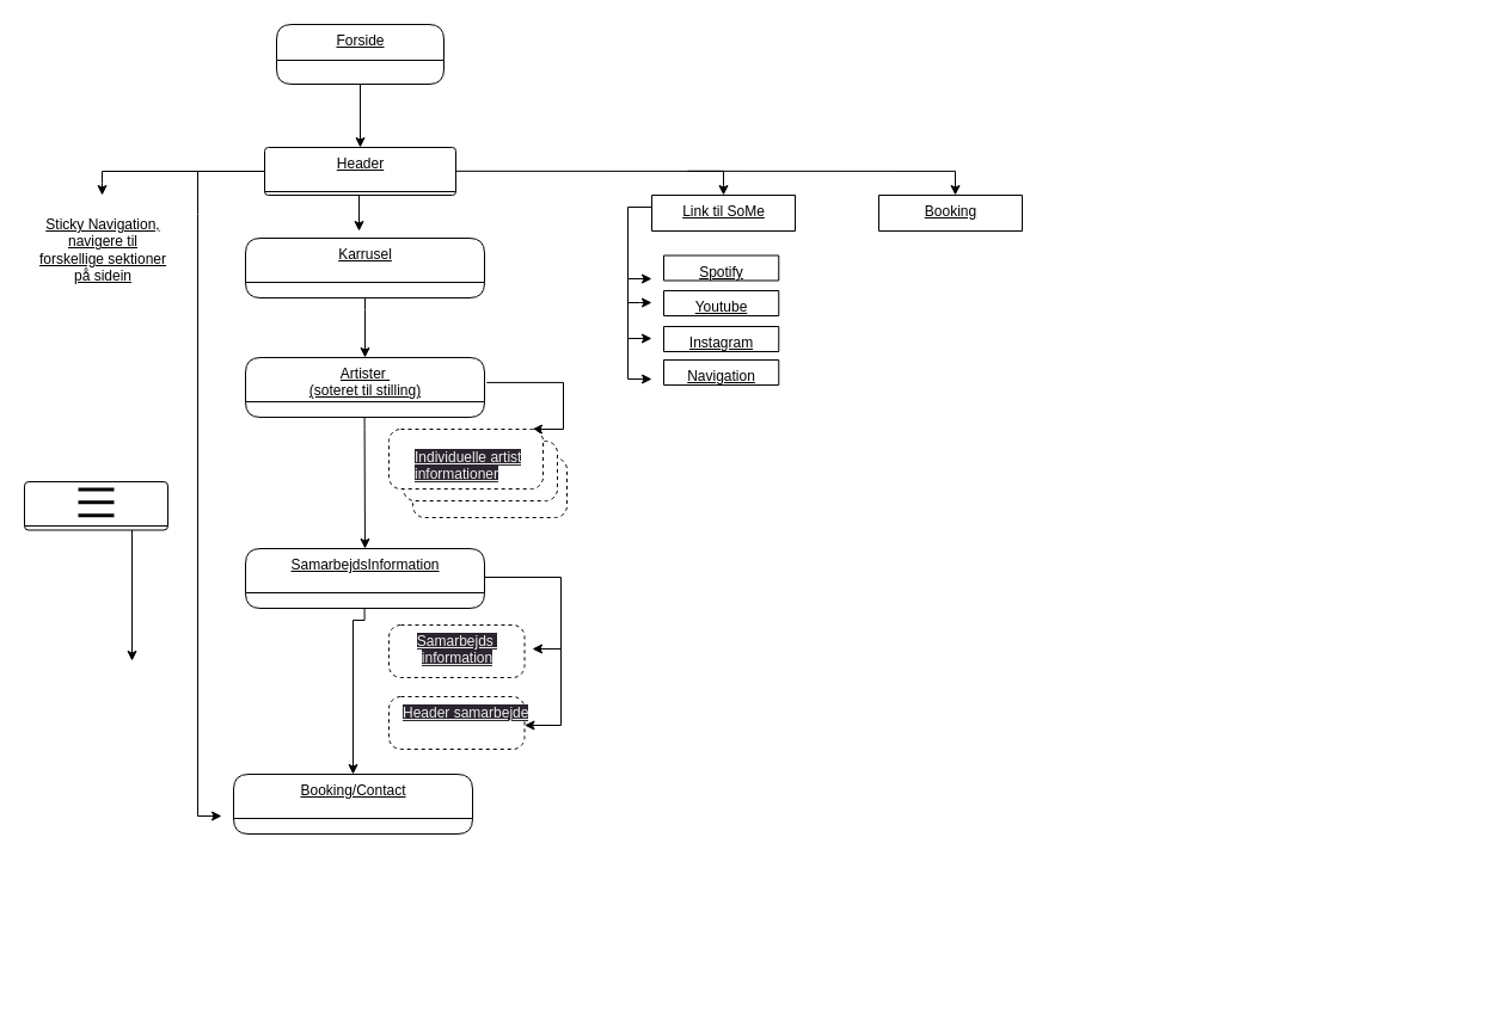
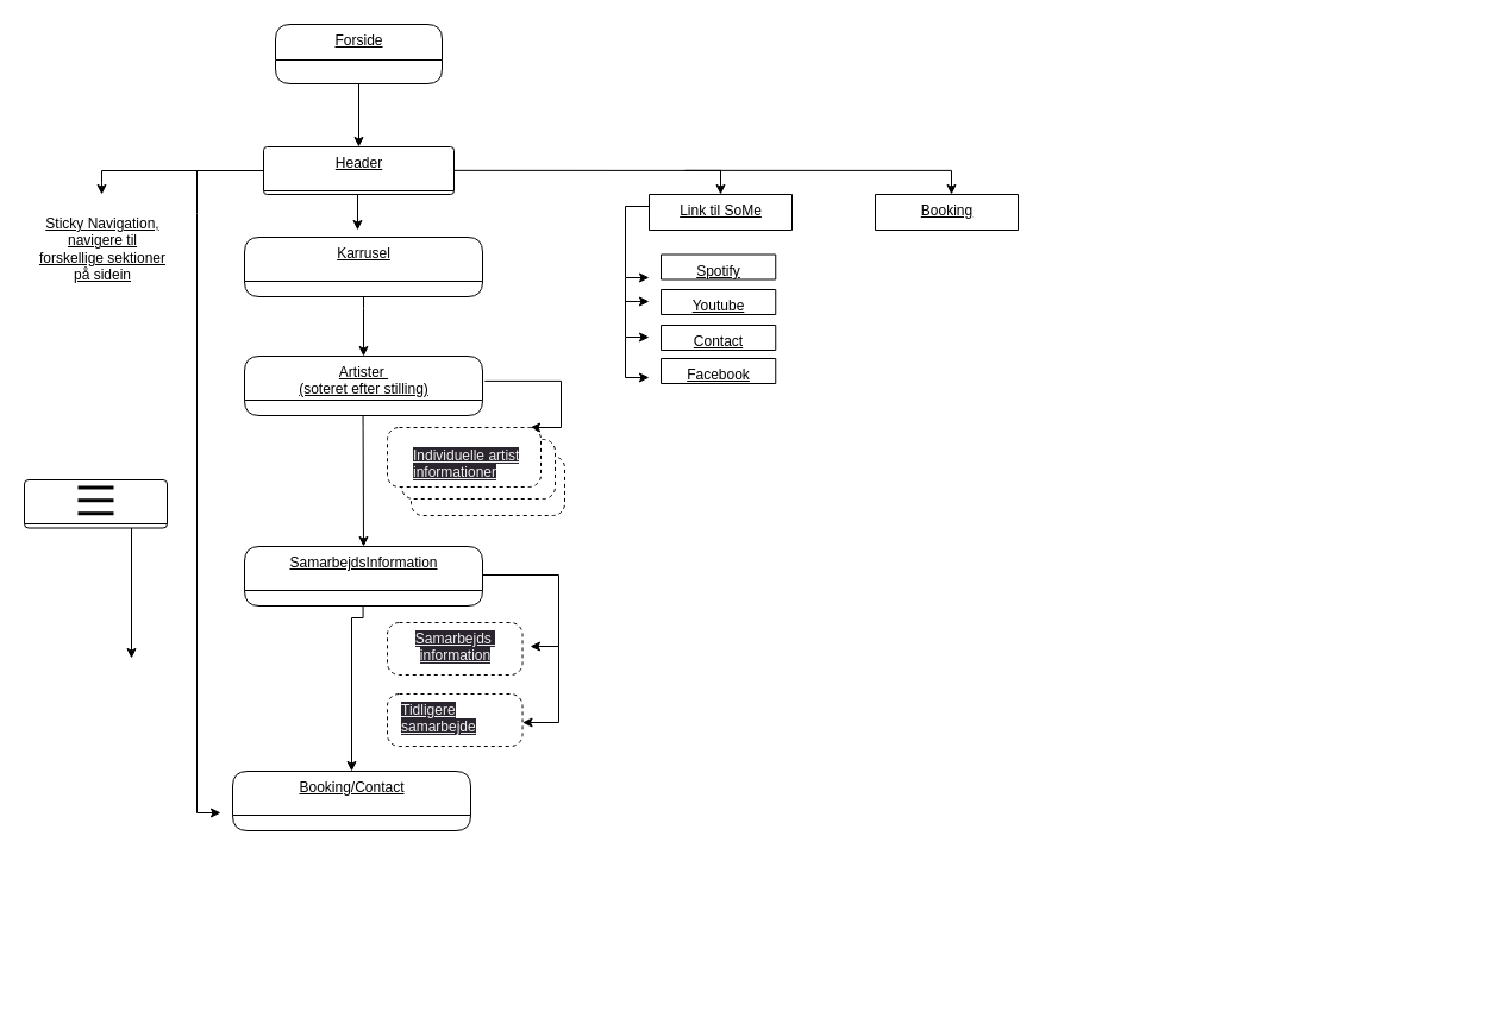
  <mxCell id="0" />
  <mxCell id="1" parent="0" />
  <mxCell id="2" style="edgeStyle=orthogonalEdgeStyle;rounded=0;html=1;entryX=1;entryY=0.25;entryDx=0;entryDy=0;exitX=0.75;exitY=1;exitDx=0;exitDy=0;" edge="1" parent="1"><mxGeometry relative="1" as="geometry"><Array as="points"><mxPoint x="888" y="732" /><mxPoint x="1235" y="732" /><mxPoint x="1235" y="214" /></Array><mxPoint x="436" y="214" as="targetPoint" /></mxGeometry></mxCell>
  <mxCell id="3" value="" style="html=1;align=center;verticalAlign=top;rounded=1;absoluteArcSize=1;arcSize=20;dashed=1;" vertex="1" parent="1"><mxGeometry x="345" y="383" width="129" height="50" as="geometry" /></mxCell>
  <mxCell id="4" value="Karrusel" style="swimlane;fontStyle=4;align=center;verticalAlign=top;childLayout=stackLayout;horizontal=1;startSize=37;horizontalStack=0;resizeParent=1;resizeParentMax=0;resizeLast=0;collapsible=0;marginBottom=0;html=1;rounded=1;absoluteArcSize=1;arcSize=25;" vertex="1" parent="1"><mxGeometry x="205" y="199" width="200" height="50" as="geometry" /></mxCell>
  <mxCell id="5" value="&lt;span style=&quot;font-size: 12px&quot;&gt;&lt;br&gt;&lt;/span&gt;" style="edgeStyle=orthogonalEdgeStyle;rounded=0;orthogonalLoop=1;jettySize=auto;html=1;entryX=0.5;entryY=0;entryDx=0;entryDy=0;" edge="1" parent="1" target="20"><mxGeometry relative="1" as="geometry"><mxPoint x="302.97" y="70" as="sourcePoint" /><mxPoint x="303.97" y="140" as="targetPoint" /><Array as="points"><mxPoint x="301" y="70" /></Array></mxGeometry></mxCell>
  <mxCell id="6" value="Forside" style="swimlane;fontStyle=4;align=center;verticalAlign=top;childLayout=stackLayout;horizontal=1;startSize=30;horizontalStack=0;resizeParent=1;resizeParentMax=0;resizeLast=0;collapsible=0;marginBottom=0;html=1;rounded=1;absoluteArcSize=1;arcSize=25;" vertex="1" parent="1"><mxGeometry x="231" y="20" width="140" height="50" as="geometry" /></mxCell>
  <mxCell id="7" value="&lt;span style=&quot;font-size: 12px&quot;&gt;&lt;br&gt;&lt;/span&gt;" style="edgeStyle=orthogonalEdgeStyle;rounded=0;orthogonalLoop=1;jettySize=auto;html=1;exitX=0.5;exitY=1;exitDx=0;exitDy=0;" edge="1" parent="1" source="4"><mxGeometry relative="1" as="geometry"><mxPoint x="385" y="302" as="sourcePoint" /><mxPoint x="305" y="299" as="targetPoint" /><Array as="points"><mxPoint x="305" y="259" /><mxPoint x="305" y="259" /></Array></mxGeometry></mxCell>
- <mxCell id="8" value="Artister&amp;nbsp;&lt;br&gt;(soteret til stilling)" style="swimlane;fontStyle=4;align=center;verticalAlign=top;childLayout=stackLayout;horizontal=1;startSize=37;horizontalStack=0;resizeParent=1;resizeParentMax=0;resizeLast=0;collapsible=0;marginBottom=0;html=1;rounded=1;absoluteArcSize=1;arcSize=25;" vertex="1" parent="1"><mxGeometry x="205" y="299" width="200" height="50" as="geometry" /></mxCell>
+ <mxCell id="8" value="Artister&amp;nbsp;&lt;br&gt;(soteret efter stilling)" style="swimlane;fontStyle=4;align=center;verticalAlign=top;childLayout=stackLayout;horizontal=1;startSize=37;horizontalStack=0;resizeParent=1;resizeParentMax=0;resizeLast=0;collapsible=0;marginBottom=0;html=1;rounded=1;absoluteArcSize=1;arcSize=25;" vertex="1" parent="1"><mxGeometry x="205" y="299" width="200" height="50" as="geometry" /></mxCell>
  <mxCell id="9" value="&lt;span style=&quot;font-size: 12px&quot;&gt;&lt;br&gt;&lt;/span&gt;" style="edgeStyle=orthogonalEdgeStyle;rounded=0;orthogonalLoop=1;jettySize=auto;html=1;exitX=1.009;exitY=0.418;exitDx=0;exitDy=0;exitPerimeter=0;" edge="1" parent="1" source="8"><mxGeometry relative="1" as="geometry"><mxPoint x="431" y="319" as="sourcePoint" /><mxPoint x="445" y="359" as="targetPoint" /><Array as="points"><mxPoint x="471" y="320" /><mxPoint x="471" y="359" /><mxPoint x="451" y="359" /></Array></mxGeometry></mxCell>
  <mxCell id="10" value="" style="html=1;align=center;verticalAlign=top;rounded=1;absoluteArcSize=1;arcSize=20;dashed=1;" vertex="1" parent="1"><mxGeometry x="337" y="369" width="129" height="50" as="geometry" /></mxCell>
  <mxCell id="11" value="" style="html=1;align=center;verticalAlign=top;rounded=1;absoluteArcSize=1;arcSize=20;dashed=1;" vertex="1" parent="1"><mxGeometry x="325" y="359" width="129" height="50" as="geometry" /></mxCell>
  <mxCell id="12" value="&lt;span style=&quot;color: rgb(240, 240, 240); font-family: Helvetica; font-size: 12px; font-style: normal; font-variant-ligatures: normal; font-variant-caps: normal; font-weight: 400; letter-spacing: normal; orphans: 2; text-align: center; text-indent: 0px; text-transform: none; widows: 2; word-spacing: 0px; -webkit-text-stroke-width: 0px; background-color: rgb(42, 37, 47); text-decoration: underline; float: none; display: inline !important;&quot;&gt;Individuelle artist informationer&lt;/span&gt;" style="text;whiteSpace=wrap;html=1;" vertex="1" parent="1"><mxGeometry x="345" y="369" width="110" height="50" as="geometry" /></mxCell>
  <mxCell id="13" value="&lt;span style=&quot;font-size: 12px&quot;&gt;&lt;br&gt;&lt;/span&gt;" style="edgeStyle=orthogonalEdgeStyle;rounded=0;orthogonalLoop=1;jettySize=auto;html=1;exitX=0.5;exitY=1;exitDx=0;exitDy=0;" edge="1" parent="1"><mxGeometry x="1" y="40" relative="1" as="geometry"><mxPoint x="304.55" y="349" as="sourcePoint" /><mxPoint x="305" y="459" as="targetPoint" /><Array as="points"><mxPoint x="304.55" y="359" /><mxPoint x="304.55" y="359" /></Array><mxPoint x="-40" y="40" as="offset" /></mxGeometry></mxCell>
  <mxCell id="14" value="SamarbejdsInformation" style="swimlane;fontStyle=4;align=center;verticalAlign=top;childLayout=stackLayout;horizontal=1;startSize=37;horizontalStack=0;resizeParent=1;resizeParentMax=0;resizeLast=0;collapsible=0;marginBottom=0;html=1;rounded=1;absoluteArcSize=1;arcSize=25;" vertex="1" parent="1"><mxGeometry x="205" y="459" width="200" height="50" as="geometry" /></mxCell>
  <mxCell id="15" value="&lt;span style=&quot;font-size: 12px&quot;&gt;&lt;br&gt;&lt;/span&gt;" style="edgeStyle=orthogonalEdgeStyle;rounded=0;orthogonalLoop=1;jettySize=auto;html=1;exitX=1.009;exitY=0.418;exitDx=0;exitDy=0;exitPerimeter=0;" edge="1" parent="1"><mxGeometry relative="1" as="geometry"><mxPoint x="405" y="483" as="sourcePoint" /><mxPoint x="445" y="543" as="targetPoint" /><Array as="points"><mxPoint x="469" y="483" /><mxPoint x="469" y="543" /></Array></mxGeometry></mxCell>
  <mxCell id="16" value="" style="html=1;align=center;verticalAlign=top;rounded=1;absoluteArcSize=1;arcSize=20;dashed=1;" vertex="1" parent="1"><mxGeometry x="325" y="583" width="113.52" height="44" as="geometry" /></mxCell>
- <mxCell id="17" value="&lt;span style=&quot;color: rgb(240, 240, 240); font-family: Helvetica; font-size: 12px; font-style: normal; font-variant-ligatures: normal; font-variant-caps: normal; font-weight: 400; letter-spacing: normal; orphans: 2; text-align: center; text-indent: 0px; text-transform: none; widows: 2; word-spacing: 0px; -webkit-text-stroke-width: 0px; background-color: rgb(42, 37, 47); text-decoration: underline; float: none; display: inline !important;&quot;&gt;Header samarbejde&lt;/span&gt;" style="text;whiteSpace=wrap;html=1;" vertex="1" parent="1"><mxGeometry x="334.5" y="583" width="110" height="37" as="geometry" /></mxCell>
+ <mxCell id="17" value="&lt;span style=&quot;color: rgb(240, 240, 240); font-family: Helvetica; font-size: 12px; font-style: normal; font-variant-ligatures: normal; font-variant-caps: normal; font-weight: 400; letter-spacing: normal; orphans: 2; text-align: center; text-indent: 0px; text-transform: none; widows: 2; word-spacing: 0px; -webkit-text-stroke-width: 0px; background-color: rgb(42, 37, 47); text-decoration: underline; float: none; display: inline !important;&quot;&gt;Tidligere samarbejde&lt;/span&gt;" style="text;whiteSpace=wrap;html=1;" vertex="1" parent="1"><mxGeometry x="334.5" y="583" width="110" height="37" as="geometry" /></mxCell>
  <mxCell id="18" value="&lt;span style=&quot;font-size: 12px&quot;&gt;&lt;br&gt;&lt;/span&gt;" style="edgeStyle=orthogonalEdgeStyle;rounded=0;orthogonalLoop=1;jettySize=auto;html=1;exitX=0.5;exitY=1;exitDx=0;exitDy=0;entryX=0.5;entryY=0;entryDx=0;entryDy=0;" edge="1" parent="1" target="19"><mxGeometry x="1" y="40" relative="1" as="geometry"><mxPoint x="304.55" y="509" as="sourcePoint" /><mxPoint x="305" y="619" as="targetPoint" /><Array as="points"><mxPoint x="305" y="519" /></Array><mxPoint x="-40" y="40" as="offset" /></mxGeometry></mxCell>
  <mxCell id="19" value="Booking/Contact" style="swimlane;fontStyle=4;align=center;verticalAlign=top;childLayout=stackLayout;horizontal=1;startSize=37;horizontalStack=0;resizeParent=1;resizeParentMax=0;resizeLast=0;collapsible=0;marginBottom=0;html=1;rounded=1;absoluteArcSize=1;arcSize=25;" vertex="1" parent="1"><mxGeometry x="195" y="648" width="200" height="50" as="geometry" /></mxCell>
  <mxCell id="20" value="Header" style="swimlane;fontStyle=4;align=center;verticalAlign=top;childLayout=stackLayout;horizontal=1;startSize=37;horizontalStack=0;resizeParent=1;resizeParentMax=0;resizeLast=0;collapsible=0;marginBottom=0;html=1;rounded=1;absoluteArcSize=1;arcSize=25;" vertex="1" parent="1"><mxGeometry x="221" y="123" width="160" height="40" as="geometry" /></mxCell>
  <mxCell id="21" value="&lt;span style=&quot;font-size: 12px&quot;&gt;&lt;br&gt;&lt;/span&gt;" style="edgeStyle=orthogonalEdgeStyle;rounded=0;orthogonalLoop=1;jettySize=auto;html=1;" edge="1" parent="1"><mxGeometry relative="1" as="geometry"><mxPoint x="301.98" y="163" as="sourcePoint" /><mxPoint x="300" y="193" as="targetPoint" /><Array as="points"><mxPoint x="300.01" y="163" /></Array></mxGeometry></mxCell>
  <mxCell id="22" value="&lt;span style=&quot;font-size: 12px&quot;&gt;&lt;br&gt;&lt;/span&gt;" style="edgeStyle=orthogonalEdgeStyle;rounded=0;orthogonalLoop=1;jettySize=auto;html=1;" edge="1" parent="1"><mxGeometry relative="1" as="geometry"><mxPoint x="221" y="143" as="sourcePoint" /><mxPoint x="85" y="163" as="targetPoint" /><Array as="points"><mxPoint x="85" y="143" /><mxPoint x="85" y="153" /></Array></mxGeometry></mxCell>
  <mxCell id="23" value="Link til SoMe" style="swimlane;fontStyle=4;align=center;verticalAlign=top;childLayout=stackLayout;horizontal=1;startSize=37;horizontalStack=0;resizeParent=1;resizeParentMax=0;resizeLast=0;collapsible=0;marginBottom=0;html=1;rounded=1;absoluteArcSize=1;arcSize=25;" vertex="1" parent="1"><mxGeometry x="545" y="163" width="120" height="30" as="geometry" /></mxCell>
  <mxCell id="24" value="&lt;span style=&quot;font-size: 12px&quot;&gt;&lt;br&gt;&lt;/span&gt;" style="edgeStyle=orthogonalEdgeStyle;rounded=0;orthogonalLoop=1;jettySize=auto;html=1;exitX=0;exitY=0.5;exitDx=0;exitDy=0;" edge="1" parent="1" source="23"><mxGeometry x="-0.095" relative="1" as="geometry"><mxPoint x="535" y="173" as="sourcePoint" /><mxPoint x="545" y="233" as="targetPoint" /><Array as="points"><mxPoint x="545" y="173" /><mxPoint x="525" y="173" /><mxPoint x="525" y="233" /></Array><mxPoint as="offset" /></mxGeometry></mxCell>
  <mxCell id="25" value="Spotify" style="swimlane;fontStyle=4;align=center;verticalAlign=top;childLayout=stackLayout;horizontal=1;startSize=37;horizontalStack=0;resizeParent=1;resizeParentMax=0;resizeLast=0;collapsible=0;marginBottom=0;html=1;rounded=1;absoluteArcSize=1;arcSize=25;" vertex="1" parent="1"><mxGeometry x="555" y="213.5" width="96.25" height="21" as="geometry" /></mxCell>
  <mxCell id="26" value="&lt;span style=&quot;font-size: 12px&quot;&gt;&lt;br&gt;&lt;/span&gt;" style="edgeStyle=orthogonalEdgeStyle;rounded=0;orthogonalLoop=1;jettySize=auto;html=1;" edge="1" parent="1"><mxGeometry relative="1" as="geometry"><mxPoint x="525" y="233" as="sourcePoint" /><mxPoint x="545" y="253" as="targetPoint" /><Array as="points"><mxPoint x="525" y="253" /><mxPoint x="535" y="253" /></Array></mxGeometry></mxCell>
  <mxCell id="27" value="Youtube" style="swimlane;fontStyle=4;align=center;verticalAlign=top;childLayout=stackLayout;horizontal=1;startSize=37;horizontalStack=0;resizeParent=1;resizeParentMax=0;resizeLast=0;collapsible=0;marginBottom=0;html=1;rounded=1;absoluteArcSize=1;arcSize=25;" vertex="1" parent="1"><mxGeometry x="555" y="243" width="96.25" height="21" as="geometry" /></mxCell>
- <mxCell id="28" value="Instagram" style="swimlane;fontStyle=4;align=center;verticalAlign=top;childLayout=stackLayout;horizontal=1;startSize=37;horizontalStack=0;resizeParent=1;resizeParentMax=0;resizeLast=0;collapsible=0;marginBottom=0;html=1;rounded=1;absoluteArcSize=1;arcSize=25;" vertex="1" parent="1"><mxGeometry x="555" y="273" width="96.25" height="21" as="geometry" /></mxCell>
- <mxCell id="29" value="Navigation" style="swimlane;fontStyle=4;align=center;verticalAlign=top;childLayout=stackLayout;horizontal=1;startSize=37;horizontalStack=0;resizeParent=1;resizeParentMax=0;resizeLast=0;collapsible=0;marginBottom=0;html=1;rounded=1;absoluteArcSize=1;arcSize=25;" vertex="1" parent="1"><mxGeometry x="555" y="301" width="96.25" height="21" as="geometry" /></mxCell>
+ <mxCell id="28" value="Contact" style="swimlane;fontStyle=4;align=center;verticalAlign=top;childLayout=stackLayout;horizontal=1;startSize=37;horizontalStack=0;resizeParent=1;resizeParentMax=0;resizeLast=0;collapsible=0;marginBottom=0;html=1;rounded=1;absoluteArcSize=1;arcSize=25;" vertex="1" parent="1"><mxGeometry x="555" y="273" width="96.25" height="21" as="geometry" /></mxCell>
+ <mxCell id="29" value="Facebook" style="swimlane;fontStyle=4;align=center;verticalAlign=top;childLayout=stackLayout;horizontal=1;startSize=37;horizontalStack=0;resizeParent=1;resizeParentMax=0;resizeLast=0;collapsible=0;marginBottom=0;html=1;rounded=1;absoluteArcSize=1;arcSize=25;" vertex="1" parent="1"><mxGeometry x="555" y="301" width="96.25" height="21" as="geometry" /></mxCell>
  <mxCell id="30" value="&lt;span style=&quot;font-size: 12px&quot;&gt;&lt;br&gt;&lt;/span&gt;" style="edgeStyle=orthogonalEdgeStyle;rounded=0;orthogonalLoop=1;jettySize=auto;html=1;" edge="1" parent="1"><mxGeometry x="0.204" y="-10" relative="1" as="geometry"><mxPoint x="525" y="249" as="sourcePoint" /><mxPoint x="545" y="283" as="targetPoint" /><Array as="points"><mxPoint x="525" y="249" /><mxPoint x="525" y="283" /></Array><mxPoint as="offset" /></mxGeometry></mxCell>
  <mxCell id="31" value="&lt;span style=&quot;font-size: 12px&quot;&gt;&lt;br&gt;&lt;/span&gt;" style="edgeStyle=orthogonalEdgeStyle;rounded=0;orthogonalLoop=1;jettySize=auto;html=1;" edge="1" parent="1"><mxGeometry relative="1" as="geometry"><mxPoint x="525" y="283" as="sourcePoint" /><mxPoint x="545" y="317" as="targetPoint" /><Array as="points"><mxPoint x="525" y="283" /><mxPoint x="525" y="317" /></Array></mxGeometry></mxCell>
  <mxCell id="32" value="&lt;span style=&quot;font-size: 12px&quot;&gt;&lt;br&gt;&lt;/span&gt;" style="edgeStyle=orthogonalEdgeStyle;rounded=0;orthogonalLoop=1;jettySize=auto;html=1;" edge="1" parent="1"><mxGeometry relative="1" as="geometry"><mxPoint x="381" y="142.85" as="sourcePoint" /><mxPoint x="605" y="163" as="targetPoint" /><Array as="points"><mxPoint x="381" y="142.85" /></Array></mxGeometry></mxCell>
  <mxCell id="33" value="&lt;span style=&quot;color: rgb(240, 240, 240); font-family: Helvetica; font-size: 12px; font-style: normal; font-variant-ligatures: normal; font-variant-caps: normal; font-weight: 400; letter-spacing: normal; orphans: 2; text-align: center; text-indent: 0px; text-transform: none; widows: 2; word-spacing: 0px; -webkit-text-stroke-width: 0px; background-color: rgb(42, 37, 47); text-decoration: underline; float: none; display: inline !important;&quot;&gt;Samarbejds&amp;nbsp;&lt;br&gt;information&lt;br&gt;&lt;/span&gt;" style="html=1;align=center;verticalAlign=top;rounded=1;absoluteArcSize=1;arcSize=20;dashed=1;" vertex="1" parent="1"><mxGeometry x="325" y="523" width="113.52" height="44" as="geometry" /></mxCell>
  <mxCell id="34" value="&lt;span style=&quot;font-size: 12px&quot;&gt;&lt;br&gt;&lt;/span&gt;" style="edgeStyle=orthogonalEdgeStyle;rounded=0;orthogonalLoop=1;jettySize=auto;html=1;" edge="1" parent="1"><mxGeometry relative="1" as="geometry"><mxPoint x="465" y="543" as="sourcePoint" /><mxPoint x="438.52" y="607" as="targetPoint" /><Array as="points"><mxPoint x="465" y="543" /><mxPoint x="469" y="543" /><mxPoint x="469" y="607" /></Array></mxGeometry></mxCell>
  <mxCell id="35" value="Booking&lt;br&gt;" style="swimlane;fontStyle=4;align=center;verticalAlign=top;childLayout=stackLayout;horizontal=1;startSize=37;horizontalStack=0;resizeParent=1;resizeParentMax=0;resizeLast=0;collapsible=0;marginBottom=0;html=1;rounded=1;absoluteArcSize=1;arcSize=25;" vertex="1" parent="1"><mxGeometry x="735" y="163" width="120" height="30" as="geometry" /></mxCell>
  <mxCell id="36" value="" style="group" vertex="1" connectable="0" parent="1"><mxGeometry x="20" y="403" width="120" height="40.5" as="geometry" /></mxCell>
  <mxCell id="37" value="" style="swimlane;fontStyle=4;align=center;verticalAlign=top;childLayout=stackLayout;horizontal=1;startSize=37;horizontalStack=0;resizeParent=1;resizeParentMax=0;resizeLast=0;collapsible=0;marginBottom=0;html=1;rounded=1;absoluteArcSize=1;arcSize=25;" vertex="1" parent="36"><mxGeometry width="120" height="40.5" as="geometry" /></mxCell>
  <mxCell id="38" value="" style="group" vertex="1" connectable="0" parent="36"><mxGeometry x="45" y="6.5" width="30" height="21.73" as="geometry" /></mxCell>
  <mxCell id="39" value="" style="endArrow=none;startArrow=none;endFill=0;startFill=0;endSize=8;html=1;verticalAlign=bottom;labelBackgroundColor=none;strokeWidth=3;" edge="1" parent="38"><mxGeometry width="160" relative="1" as="geometry"><mxPoint as="sourcePoint" /><mxPoint x="30" as="targetPoint" /></mxGeometry></mxCell>
  <mxCell id="40" value="" style="endArrow=none;startArrow=none;endFill=0;startFill=0;endSize=8;html=1;verticalAlign=bottom;labelBackgroundColor=none;strokeWidth=3;" edge="1" parent="38"><mxGeometry width="160" relative="1" as="geometry"><mxPoint y="10.73" as="sourcePoint" /><mxPoint x="30" y="10.73" as="targetPoint" /></mxGeometry></mxCell>
  <mxCell id="41" value="" style="endArrow=none;startArrow=none;endFill=0;startFill=0;endSize=8;html=1;verticalAlign=bottom;labelBackgroundColor=none;strokeWidth=3;" edge="1" parent="38"><mxGeometry width="160" relative="1" as="geometry"><mxPoint y="21.73" as="sourcePoint" /><mxPoint x="30" y="21.73" as="targetPoint" /></mxGeometry></mxCell>
  <mxCell id="42" value="&lt;div style=&quot;text-align: center;&quot;&gt;&lt;span style=&quot;background-color: initial;&quot;&gt;&lt;u&gt;Sticky Navigation, navigere til forskellige sektioner på sidein&lt;/u&gt;&lt;/span&gt;&lt;/div&gt;" style="text;whiteSpace=wrap;html=1;" vertex="1" parent="1"><mxGeometry x="30" y="173.5" width="110" height="50" as="geometry" /></mxCell>
  <mxCell id="43" value="&lt;span style=&quot;font-size: 12px&quot;&gt;&lt;br&gt;&lt;/span&gt;" style="edgeStyle=orthogonalEdgeStyle;rounded=0;orthogonalLoop=1;jettySize=auto;html=1;" edge="1" parent="1"><mxGeometry x="1" y="-85" relative="1" as="geometry"><mxPoint x="165" y="143" as="sourcePoint" /><mxPoint x="185" y="683" as="targetPoint" /><Array as="points"><mxPoint x="165" y="179" /><mxPoint x="165" y="189" /></Array><mxPoint x="75" y="84" as="offset" /></mxGeometry></mxCell>
  <mxCell id="44" style="edgeStyle=none;html=1;exitX=0.75;exitY=1;exitDx=0;exitDy=0;" edge="1" parent="1" source="37"><mxGeometry relative="1" as="geometry"><mxPoint x="110" y="553" as="targetPoint" /></mxGeometry></mxCell>
  <mxCell id="45" value="&lt;span style=&quot;font-size: 12px&quot;&gt;&lt;br&gt;&lt;/span&gt;" style="edgeStyle=orthogonalEdgeStyle;rounded=0;orthogonalLoop=1;jettySize=auto;html=1;" edge="1" parent="1"><mxGeometry relative="1" as="geometry"><mxPoint x="575" y="142.85" as="sourcePoint" /><mxPoint x="799" y="163" as="targetPoint" /><Array as="points"><mxPoint x="575" y="142.85" /></Array></mxGeometry></mxCell>
